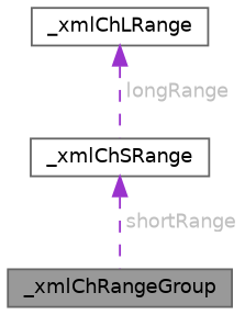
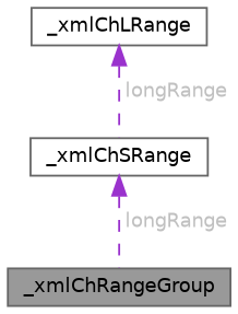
  digraph {
    node [color=gray40 fillcolor=white fontname=Helvetica fontsize=10 shape=box style=filled]
    edge [color=darkorchid3 dir=back fontcolor=grey fontname=Helvetica fontsize=10 labelfontname=Helvetica labelfontsize=10 style=dashed]
    n1 [fillcolor=grey60 fontcolor=black height=0.2 label=_xmlChRangeGroup width=0.4]
    n2 [height=0.2 label=_xmlChSRange width=0.4]
    n3 [height=0.2 label=_xmlChLRange width=0.4]
-   n2 -> n1 [label=" shortRange"]
+   n2 -> n1 [label=" longRange"]
    n3 -> n2 [label=" longRange"]
  }
